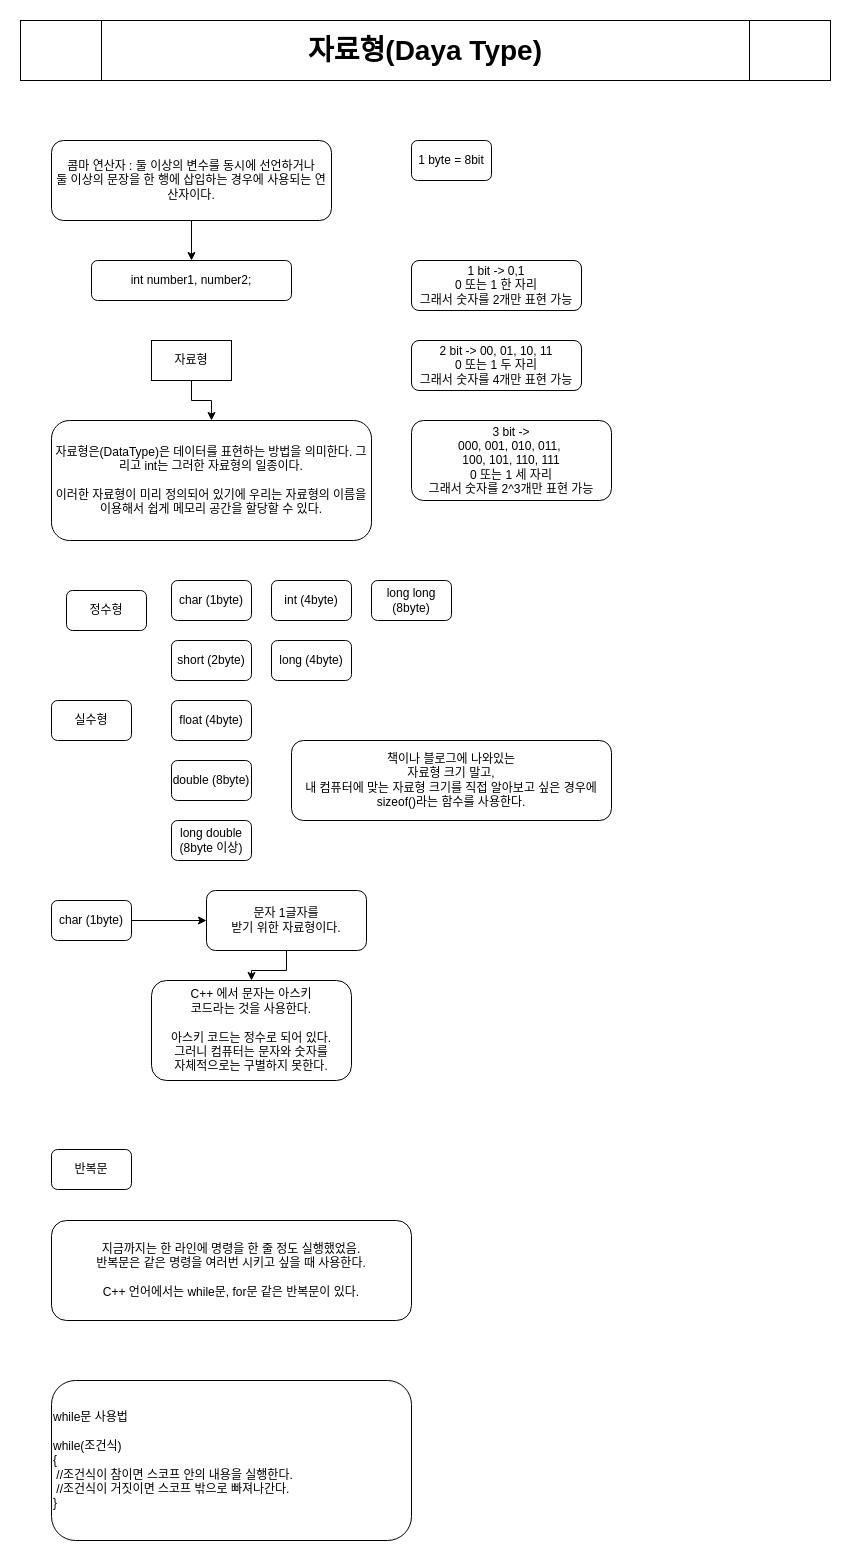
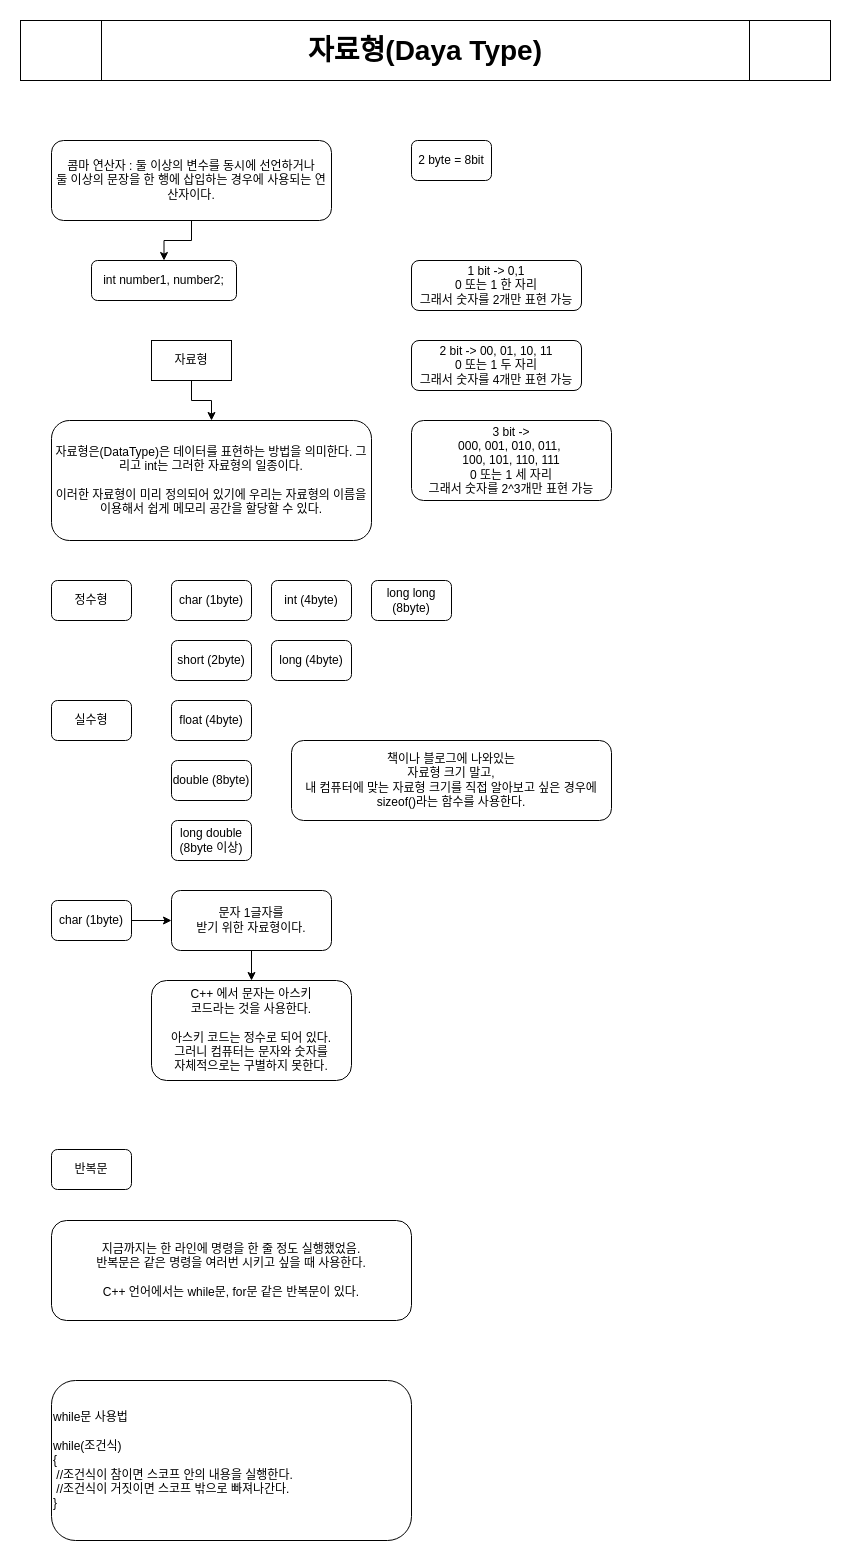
  <mxCell id="0" />
  <mxCell id="1" parent="0" />
  <mxCell id="2" value="&lt;font style=&quot;font-size: 28px;&quot;&gt;&lt;b&gt;자료형(Daya Type)&lt;/b&gt;&lt;/font&gt;" style="shape=process;whiteSpace=wrap;html=1;backgroundOutline=1;" vertex="1" parent="1"><mxGeometry x="20" y="20" width="810" height="60" as="geometry" /></mxCell>
  <mxCell id="3" style="edgeStyle=orthogonalEdgeStyle;rounded=0;orthogonalLoop=1;jettySize=auto;html=1;" edge="1" parent="1" source="4" target="5"><mxGeometry relative="1" as="geometry" /></mxCell>
  <mxCell id="4" value="콤마 연산자 : 둘 이상의 변수를 동시에 선언하거나&lt;br&gt;둘 이상의 문장을 한 행에 삽입하는 경우에 사용되는 연산자이다." style="rounded=1;whiteSpace=wrap;html=1;" vertex="1" parent="1"><mxGeometry x="51" y="140" width="280" height="80" as="geometry" /></mxCell>
- <mxCell id="5" value="int number1, number2;" style="rounded=1;whiteSpace=wrap;html=1;" vertex="1" parent="1"><mxGeometry x="91" y="260" width="200" height="40" as="geometry" /></mxCell>
+ <mxCell id="5" value="int number1, number2;" style="rounded=1;whiteSpace=wrap;html=1;" vertex="1" parent="1"><mxGeometry x="91" y="260" width="145" height="40" as="geometry" /></mxCell>
  <mxCell id="6" style="edgeStyle=orthogonalEdgeStyle;rounded=0;orthogonalLoop=1;jettySize=auto;html=1;" edge="1" parent="1" source="7" target="8"><mxGeometry relative="1" as="geometry" /></mxCell>
  <mxCell id="7" value="자료형" style="whiteSpace=wrap;html=1;rounded=0;" vertex="1" parent="1"><mxGeometry x="151" y="340" width="80" height="40" as="geometry" /></mxCell>
  <mxCell id="8" value="자료형은(DataType)은 데이터를 표현하는 방법을 의미한다. 그리고 int는 그러한 자료형의 일종이다.&lt;br&gt;&lt;br&gt;이러한 자료형이 미리 정의되어 있기에 우리는 자료형의 이름을 이용해서 쉽게 메모리 공간을 할당할 수 있다." style="rounded=1;whiteSpace=wrap;html=1;" vertex="1" parent="1"><mxGeometry x="51" y="420" width="320" height="120" as="geometry" /></mxCell>
- <mxCell id="9" value="정수형" style="rounded=1;whiteSpace=wrap;html=1;" vertex="1" parent="1"><mxGeometry x="66" y="590" width="80" height="40" as="geometry" /></mxCell>
+ <mxCell id="9" value="정수형" style="rounded=1;whiteSpace=wrap;html=1;" vertex="1" parent="1"><mxGeometry x="51" y="580" width="80" height="40" as="geometry" /></mxCell>
  <mxCell id="10" value="실수형" style="rounded=1;whiteSpace=wrap;html=1;" vertex="1" parent="1"><mxGeometry x="51" y="700" width="80" height="40" as="geometry" /></mxCell>
  <mxCell id="11" value="char (1byte)" style="rounded=1;whiteSpace=wrap;html=1;" vertex="1" parent="1"><mxGeometry x="171" y="580" width="80" height="40" as="geometry" /></mxCell>
  <mxCell id="12" value="short (2byte)" style="rounded=1;whiteSpace=wrap;html=1;" vertex="1" parent="1"><mxGeometry x="171" y="640" width="80" height="40" as="geometry" /></mxCell>
  <mxCell id="13" value="int (4byte)" style="rounded=1;whiteSpace=wrap;html=1;" vertex="1" parent="1"><mxGeometry x="271" y="580" width="80" height="40" as="geometry" /></mxCell>
  <mxCell id="14" value="long (4byte)" style="rounded=1;whiteSpace=wrap;html=1;" vertex="1" parent="1"><mxGeometry x="271" y="640" width="80" height="40" as="geometry" /></mxCell>
  <mxCell id="15" value="long long (8byte)" style="rounded=1;whiteSpace=wrap;html=1;" vertex="1" parent="1"><mxGeometry x="371" y="580" width="80" height="40" as="geometry" /></mxCell>
  <mxCell id="16" value="float (4byte)" style="rounded=1;whiteSpace=wrap;html=1;" vertex="1" parent="1"><mxGeometry x="171" y="700" width="80" height="40" as="geometry" /></mxCell>
  <mxCell id="17" value="double (8byte)" style="rounded=1;whiteSpace=wrap;html=1;" vertex="1" parent="1"><mxGeometry x="171" y="760" width="80" height="40" as="geometry" /></mxCell>
  <mxCell id="18" value="long double (8byte 이상)" style="rounded=1;whiteSpace=wrap;html=1;" vertex="1" parent="1"><mxGeometry x="171" y="820" width="80" height="40" as="geometry" /></mxCell>
- <mxCell id="19" value="1 byte = 8bit" style="rounded=1;whiteSpace=wrap;html=1;" vertex="1" parent="1"><mxGeometry x="411" y="140" width="80" height="40" as="geometry" /></mxCell>
+ <mxCell id="19" value="2 byte = 8bit" style="rounded=1;whiteSpace=wrap;html=1;" vertex="1" parent="1"><mxGeometry x="411" y="140" width="80" height="40" as="geometry" /></mxCell>
  <mxCell id="20" value="1 bit -&amp;gt; 0,1&lt;br&gt;0 또는 1 한 자리&lt;br&gt;그래서 숫자를 2개만 표현 가능" style="rounded=1;whiteSpace=wrap;html=1;" vertex="1" parent="1"><mxGeometry x="411" y="260" width="170" height="50" as="geometry" /></mxCell>
  <mxCell id="21" value="2 bit -&amp;gt; 00, 01, 10, 11&lt;br&gt;0 또는 1 두 자리&lt;br&gt;그래서 숫자를 4개만 표현 가능" style="rounded=1;whiteSpace=wrap;html=1;" vertex="1" parent="1"><mxGeometry x="411" y="340" width="170" height="50" as="geometry" /></mxCell>
  <mxCell id="22" value="3 bit -&amp;gt; &lt;br&gt;000, 001, 010, 011,&amp;nbsp;&lt;br&gt;100, 101, 110, 111&lt;br&gt;0 또는 1 세 자리&lt;br&gt;그래서 숫자를 2^3개만 표현 가능" style="rounded=1;whiteSpace=wrap;html=1;" vertex="1" parent="1"><mxGeometry x="411" y="420" width="200" height="80" as="geometry" /></mxCell>
  <mxCell id="23" value="책이나 블로그에 나와있는&lt;br&gt;자료형 크기 말고,&lt;br&gt;내 컴퓨터에 맞는 자료형 크기를 직접 알아보고 싶은 경우에&lt;br&gt;sizeof()라는 함수를 사용한다." style="rounded=1;whiteSpace=wrap;html=1;" vertex="1" parent="1"><mxGeometry x="291" y="740" width="320" height="80" as="geometry" /></mxCell>
  <mxCell id="24" style="edgeStyle=orthogonalEdgeStyle;rounded=0;orthogonalLoop=1;jettySize=auto;html=1;entryX=0;entryY=0.5;entryDx=0;entryDy=0;" edge="1" parent="1" source="25" target="27"><mxGeometry relative="1" as="geometry" /></mxCell>
  <mxCell id="25" value="char (1byte)" style="rounded=1;whiteSpace=wrap;html=1;" vertex="1" parent="1"><mxGeometry x="51" y="900" width="80" height="40" as="geometry" /></mxCell>
  <mxCell id="26" style="edgeStyle=orthogonalEdgeStyle;rounded=0;orthogonalLoop=1;jettySize=auto;html=1;" edge="1" parent="1" source="27" target="28"><mxGeometry relative="1" as="geometry" /></mxCell>
- <mxCell id="27" value="문자 1글자를 &lt;br&gt;받기 위한 자료형이다." style="rounded=1;whiteSpace=wrap;html=1;" vertex="1" parent="1"><mxGeometry x="206" y="890" width="160" height="60" as="geometry" /></mxCell>
+ <mxCell id="27" value="문자 1글자를 &lt;br&gt;받기 위한 자료형이다." style="rounded=1;whiteSpace=wrap;html=1;" vertex="1" parent="1"><mxGeometry x="171" y="890" width="160" height="60" as="geometry" /></mxCell>
  <mxCell id="28" value="C++ 에서 문자는 아스키&lt;br&gt;코드라는 것을 사용한다.&lt;br&gt;&lt;br&gt;아스키 코드는 정수로 되어 있다.&lt;br&gt;그러니 컴퓨터는 문자와 숫자를 &lt;br&gt;자체적으로는 구별하지 못한다." style="rounded=1;whiteSpace=wrap;html=1;" vertex="1" parent="1"><mxGeometry x="151" y="980" width="200" height="100" as="geometry" /></mxCell>
  <mxCell id="29" value="반복문" style="rounded=1;whiteSpace=wrap;html=1;" vertex="1" parent="1"><mxGeometry x="51" y="1149" width="80" height="40" as="geometry" /></mxCell>
  <mxCell id="30" value="지금까지는 한 라인에 명령을 한 줄 정도 실행했었음.&lt;br&gt;반복문은 같은 명령을 여러번 시키고 싶을 때 사용한다.&lt;br&gt;&lt;br&gt;C++ 언어에서는 while문, for문 같은 반복문이 있다." style="rounded=1;whiteSpace=wrap;html=1;" vertex="1" parent="1"><mxGeometry x="51" y="1220" width="360" height="100" as="geometry" /></mxCell>
  <mxCell id="31" value="while문 사용법&lt;br&gt;&lt;br&gt;while(조건식)&lt;br&gt;{&lt;br&gt;&lt;span style=&quot;white-space: pre;&quot;&gt; &lt;/span&gt;//조건식이 참이면 스코프 안의 내용을 실행한다.&lt;br&gt;&lt;span style=&quot;white-space: pre;&quot;&gt; &lt;/span&gt;//조건식이 거짓이면 스코프 밖으로 빠져나간다.&lt;br&gt;}" style="rounded=1;whiteSpace=wrap;html=1;align=left;" vertex="1" parent="1"><mxGeometry x="51" y="1380" width="360" height="160" as="geometry" /></mxCell>
